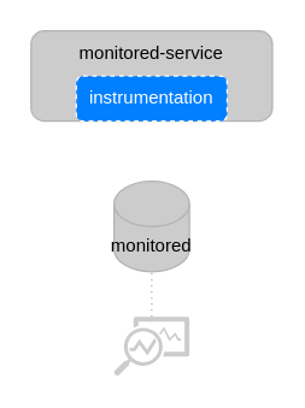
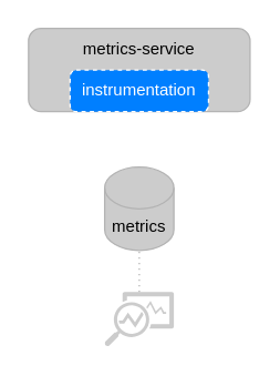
  <mxCell id="0" />
  <mxCell id="1" parent="0" />
  <mxCell id="2" value="" style="rounded=1;whiteSpace=wrap;html=1;shadow=0;gradientColor=none;fillColor=#CCCCCC;strokeColor=#B3B3B3;" vertex="1" parent="1"><mxGeometry x="20" y="20" width="160" height="60" as="geometry" /></mxCell>
- <mxCell id="3" value="monitored" style="shape=cylinder3;whiteSpace=wrap;html=1;boundedLbl=1;backgroundOutline=1;size=15;shadow=0;glass=0;sketch=0;fillColor=#CCCCCC;gradientColor=none;strokeColor=#B3B3B3;" vertex="1" parent="1"><mxGeometry x="75" y="120" width="50" height="60" as="geometry" /></mxCell>
+ <mxCell id="3" value="metrics" style="shape=cylinder3;whiteSpace=wrap;html=1;boundedLbl=1;backgroundOutline=1;size=15;shadow=0;glass=0;sketch=0;fillColor=#CCCCCC;gradientColor=none;strokeColor=#B3B3B3;" vertex="1" parent="1"><mxGeometry x="75" y="120" width="50" height="60" as="geometry" /></mxCell>
  <mxCell id="4" value="instrumentation" style="rounded=1;whiteSpace=wrap;html=1;shadow=0;glass=0;sketch=0;fillColor=#007FFF;strokeColor=#FFFFFF;fontColor=#FFFFFF;gradientColor=none;dashed=1;" vertex="1" parent="1"><mxGeometry x="50" y="50" width="100" height="30" as="geometry" /></mxCell>
- <mxCell id="5" value="monitored-service" style="text;html=1;align=center;verticalAlign=middle;whiteSpace=wrap;rounded=0;shadow=0;glass=0;sketch=0;" vertex="1" parent="1"><mxGeometry x="45" y="20" width="110" height="30" as="geometry" /></mxCell>
+ <mxCell id="5" value="metrics-service" style="text;html=1;align=center;verticalAlign=middle;whiteSpace=wrap;rounded=0;shadow=0;glass=0;sketch=0;" vertex="1" parent="1"><mxGeometry x="45" y="20" width="110" height="30" as="geometry" /></mxCell>
  <mxCell id="6" value="" style="sketch=0;aspect=fixed;pointerEvents=1;shadow=0;dashed=0;html=1;strokeColor=none;labelPosition=center;verticalLabelPosition=bottom;verticalAlign=top;align=center;fillColor=#CCCCCC;shape=mxgraph.mscae.enterprise.monitor_running_apps;glass=0;" vertex="1" parent="1"><mxGeometry x="75" y="210" width="50" height="39" as="geometry" /></mxCell>
  <mxCell id="7" value="" style="endArrow=none;dashed=1;html=1;dashPattern=1 3;strokeWidth=1;rounded=0;exitX=0.5;exitY=0;exitDx=0;exitDy=0;exitPerimeter=0;strokeColor=#B3B3B3;" edge="1" parent="1" source="6"><mxGeometry width="50" height="50" relative="1" as="geometry"><mxPoint x="110" y="130" as="sourcePoint" /><mxPoint x="100" y="180" as="targetPoint" /></mxGeometry></mxCell>
